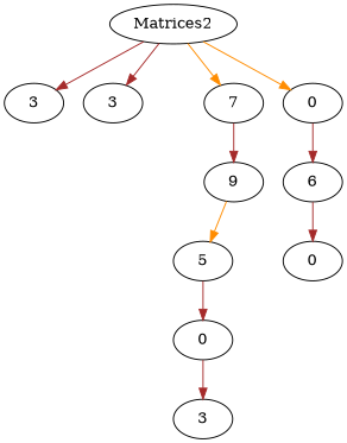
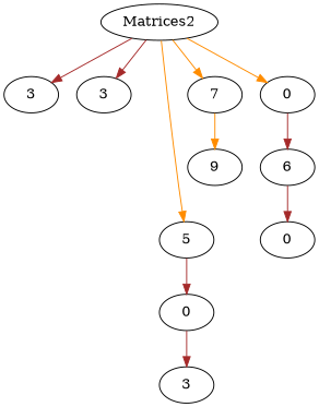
  digraph {
    edge [color=brown]
    n1 [label=Matrices2]
    n2 [label=3]
    n3 [label=3]
    n4 [label=5]
    n5 [label=7]
    n6 [label=0]
    n7 [label=0]
    n8 [label=9]
    n9 [label=6]
    n10 [label=3]
    n11 [label=0]
    n1 -> n2
    n1 -> n3
-   n8 -> n4 [color=darkorange]
+   n1 -> n4 [color=darkorange]
    n1 -> n5 [color=darkorange]
    n1 -> n6 [color=darkorange]
    n4 -> n7
-   n5 -> n8
+   n5 -> n8 [color=darkorange]
    n6 -> n9
    n7 -> n10
    n9 -> n11
  }
